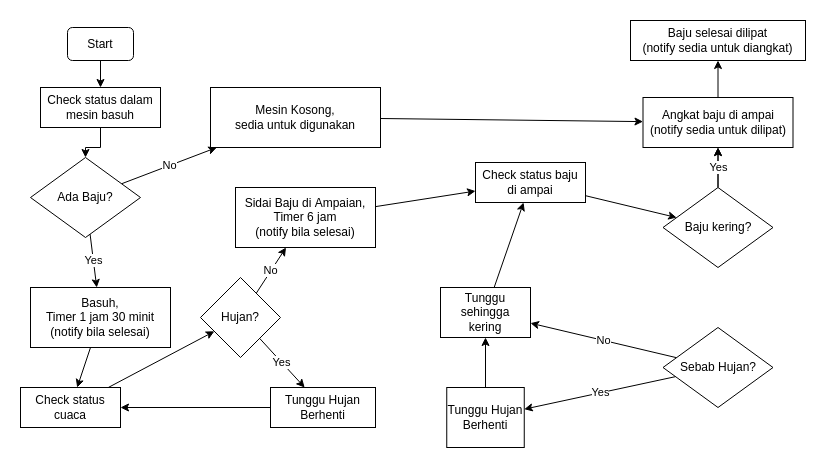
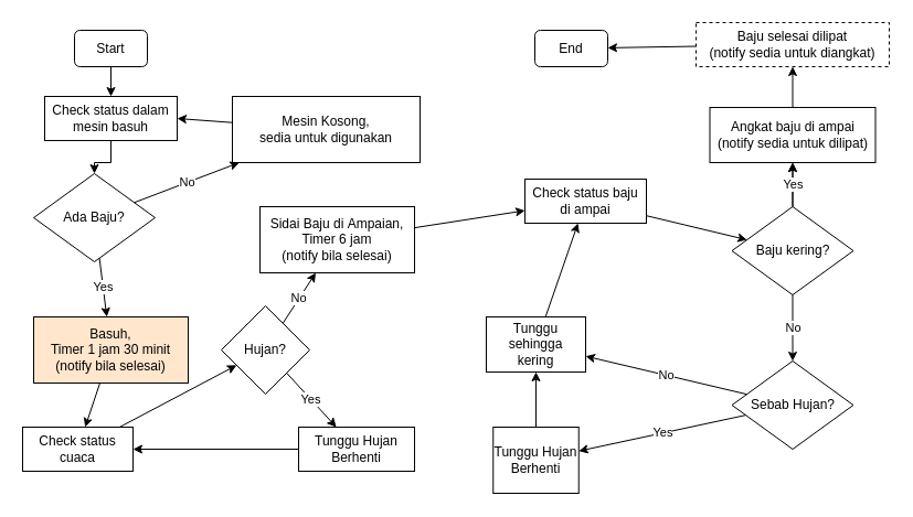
  <mxCell id="0" />
  <mxCell id="1" parent="0" />
  <mxCell id="2" value="" style="edgeStyle=orthogonalEdgeStyle;rounded=0;orthogonalLoop=1;jettySize=auto;html=1;" edge="1" parent="1" source="3" target="6"><mxGeometry relative="1" as="geometry" /></mxCell>
  <mxCell id="3" value="Start" style="rounded=1;whiteSpace=wrap;html=1;" parent="1" vertex="1"><mxGeometry x="67" y="27" width="66" height="33" as="geometry" /></mxCell>
+ <mxCell id="4" value="End" style="rounded=1;whiteSpace=wrap;html=1;" parent="1" vertex="1"><mxGeometry x="484" y="27" width="66" height="33" as="geometry" /></mxCell>
  <mxCell id="5" value="" style="edgeStyle=orthogonalEdgeStyle;rounded=0;orthogonalLoop=1;jettySize=auto;html=1;" edge="1" parent="1" source="6" target="13"><mxGeometry relative="1" as="geometry" /></mxCell>
  <mxCell id="6" value="Check status dalam mesin basuh" style="rounded=0;whiteSpace=wrap;html=1;strokeWidth=1;" vertex="1" parent="1"><mxGeometry x="40" y="87" width="120" height="40" as="geometry" /></mxCell>
  <mxCell id="7" value="" style="edgeStyle=none;rounded=0;orthogonalLoop=1;jettySize=auto;html=1;" edge="1" parent="1" source="8" target="34"><mxGeometry relative="1" as="geometry" /></mxCell>
- <mxCell id="8" value="Basuh,&lt;br&gt;Timer 1 jam 30 minit&lt;br&gt;(notify bila selesai)" style="rounded=0;whiteSpace=wrap;html=1;strokeWidth=1;" vertex="1" parent="1"><mxGeometry x="30" y="287" width="140" height="60" as="geometry" /></mxCell>
+ <mxCell id="8" value="Basuh,&lt;br&gt;Timer 1 jam 30 minit&lt;br&gt;(notify bila selesai)" style="rounded=0;whiteSpace=wrap;html=1;strokeWidth=1;fillColor=#ffe6cc;" vertex="1" parent="1"><mxGeometry x="30" y="287" width="140" height="60" as="geometry" /></mxCell>
  <mxCell id="9" value="" style="edgeStyle=none;rounded=0;orthogonalLoop=1;jettySize=auto;html=1;" edge="1" parent="1" source="10" target="27"><mxGeometry relative="1" as="geometry" /></mxCell>
  <mxCell id="10" value="Check status baju&lt;br&gt;di ampai" style="rounded=0;whiteSpace=wrap;html=1;strokeWidth=1;" vertex="1" parent="1"><mxGeometry x="475" y="162" width="110" height="40" as="geometry" /></mxCell>
  <mxCell id="11" value="Yes" style="edgeStyle=none;rounded=0;orthogonalLoop=1;jettySize=auto;html=1;" edge="1" parent="1" source="13" target="8"><mxGeometry relative="1" as="geometry" /></mxCell>
  <mxCell id="12" value="No" style="edgeStyle=none;rounded=0;orthogonalLoop=1;jettySize=auto;html=1;" edge="1" parent="1" source="13" target="15"><mxGeometry relative="1" as="geometry" /></mxCell>
  <mxCell id="13" value="Ada Baju?" style="rhombus;whiteSpace=wrap;html=1;rounded=0;strokeWidth=1;" vertex="1" parent="1"><mxGeometry x="30" y="157" width="110" height="80" as="geometry" /></mxCell>
- <mxCell id="14" value="" style="edgeStyle=none;rounded=0;orthogonalLoop=1;jettySize=auto;html=1;" edge="1" parent="1" source="15" target="21"><mxGeometry relative="1" as="geometry"><mxPoint x="265" y="87" as="targetPoint" /></mxGeometry></mxCell>
+ <mxCell id="14" value="" style="edgeStyle=none;rounded=0;orthogonalLoop=1;jettySize=auto;html=1;entryX=1;entryY=0.5;entryDx=0;entryDy=0;" edge="1" parent="1" source="15" target="6"><mxGeometry relative="1" as="geometry"><mxPoint x="265" y="87" as="targetPoint" /></mxGeometry></mxCell>
  <mxCell id="15" value="Mesin Kosong,&lt;br&gt;sedia untuk digunakan" style="whiteSpace=wrap;html=1;rounded=0;strokeWidth=1;" vertex="1" parent="1"><mxGeometry x="210" y="87" width="170" height="60" as="geometry" /></mxCell>
  <mxCell id="16" value="" style="edgeStyle=none;rounded=0;orthogonalLoop=1;jettySize=auto;html=1;" edge="1" parent="1" source="17" target="10"><mxGeometry relative="1" as="geometry" /></mxCell>
  <mxCell id="17" value="Sidai Baju di&amp;nbsp;Ampaian,&lt;br&gt;Timer 6 jam&lt;br&gt;(notify bila selesai)" style="rounded=0;whiteSpace=wrap;html=1;strokeWidth=1;" vertex="1" parent="1"><mxGeometry x="235" y="187" width="140" height="60" as="geometry" /></mxCell>
  <mxCell id="18" value="Ya" style="edgeStyle=none;rounded=0;orthogonalLoop=1;jettySize=auto;html=1;" edge="1" parent="1" source="27" target="21"><mxGeometry relative="1" as="geometry" /></mxCell>
  <mxCell id="19" value="Yes" style="edgeStyle=none;rounded=0;orthogonalLoop=1;jettySize=auto;html=1;" edge="1" parent="1" source="27" target="21"><mxGeometry relative="1" as="geometry" /></mxCell>
  <mxCell id="20" value="" style="edgeStyle=none;rounded=0;orthogonalLoop=1;jettySize=auto;html=1;" edge="1" parent="1" source="21" target="25"><mxGeometry relative="1" as="geometry" /></mxCell>
  <mxCell id="21" value="Angkat baju di ampai&lt;br&gt;(notify sedia untuk dilipat)" style="whiteSpace=wrap;html=1;rounded=0;strokeWidth=1;" vertex="1" parent="1"><mxGeometry x="642.5" y="97" width="150" height="50" as="geometry" /></mxCell>
  <mxCell id="22" value="" style="edgeStyle=none;rounded=0;orthogonalLoop=1;jettySize=auto;html=1;" edge="1" parent="1" source="23" target="10"><mxGeometry relative="1" as="geometry" /></mxCell>
  <mxCell id="23" value="Tunggu sehingga&lt;br&gt;kering" style="whiteSpace=wrap;html=1;rounded=0;strokeWidth=1;" vertex="1" parent="1"><mxGeometry x="440" y="287" width="90" height="50" as="geometry" /></mxCell>
- <mxCell id="25" value="Baju selesai dilipat&lt;br&gt;(notify sedia untuk diangkat)" style="whiteSpace=wrap;html=1;rounded=0;strokeWidth=1;" vertex="1" parent="1"><mxGeometry x="630" y="20" width="175" height="40" as="geometry" /></mxCell>
+ <mxCell id="24" value="" style="edgeStyle=none;rounded=0;orthogonalLoop=1;jettySize=auto;html=1;" edge="1" parent="1" source="25" target="4"><mxGeometry relative="1" as="geometry" /></mxCell>
+ <mxCell id="25" value="Baju selesai dilipat&lt;br&gt;(notify sedia untuk diangkat)" style="whiteSpace=wrap;html=1;rounded=0;strokeWidth=1;dashed=1;" vertex="1" parent="1"><mxGeometry x="630" y="20" width="175" height="40" as="geometry" /></mxCell>
+ <mxCell id="26" value="No" style="edgeStyle=none;rounded=0;orthogonalLoop=1;jettySize=auto;html=1;" edge="1" parent="1" source="27" target="30"><mxGeometry relative="1" as="geometry" /></mxCell>
  <mxCell id="27" value="Baju kering?" style="rhombus;whiteSpace=wrap;html=1;rounded=0;strokeWidth=1;" vertex="1" parent="1"><mxGeometry x="662.5" y="187" width="110" height="80" as="geometry" /></mxCell>
  <mxCell id="28" value="No" style="edgeStyle=none;rounded=0;orthogonalLoop=1;jettySize=auto;html=1;" edge="1" parent="1" source="30" target="23"><mxGeometry relative="1" as="geometry"><mxPoint x="587.5" y="377.526" as="targetPoint" /></mxGeometry></mxCell>
  <mxCell id="29" value="Yes" style="edgeStyle=none;rounded=0;orthogonalLoop=1;jettySize=auto;html=1;" edge="1" parent="1" source="30" target="32"><mxGeometry relative="1" as="geometry" /></mxCell>
  <mxCell id="30" value="Sebab Hujan?" style="rhombus;whiteSpace=wrap;html=1;rounded=0;strokeWidth=1;" vertex="1" parent="1"><mxGeometry x="662.5" y="327" width="110" height="80" as="geometry" /></mxCell>
  <mxCell id="31" value="" style="edgeStyle=none;rounded=0;orthogonalLoop=1;jettySize=auto;html=1;" edge="1" parent="1" source="32" target="23"><mxGeometry relative="1" as="geometry" /></mxCell>
  <mxCell id="32" value="Tunggu Hujan Berhenti" style="whiteSpace=wrap;html=1;rounded=0;strokeWidth=1;" vertex="1" parent="1"><mxGeometry x="446.25" y="387" width="77.5" height="60" as="geometry" /></mxCell>
  <mxCell id="33" value="" style="edgeStyle=none;rounded=0;orthogonalLoop=1;jettySize=auto;html=1;" edge="1" parent="1" source="34" target="37"><mxGeometry relative="1" as="geometry" /></mxCell>
  <mxCell id="34" value="Check status cuaca" style="rounded=0;whiteSpace=wrap;html=1;strokeWidth=1;" vertex="1" parent="1"><mxGeometry x="20" y="387" width="100" height="40" as="geometry" /></mxCell>
  <mxCell id="35" value="No" style="edgeStyle=none;rounded=0;orthogonalLoop=1;jettySize=auto;html=1;" edge="1" parent="1" source="37" target="17"><mxGeometry relative="1" as="geometry" /></mxCell>
  <mxCell id="36" value="Yes" style="edgeStyle=none;rounded=0;orthogonalLoop=1;jettySize=auto;html=1;" edge="1" parent="1" source="37" target="39"><mxGeometry relative="1" as="geometry" /></mxCell>
  <mxCell id="37" value="Hujan?" style="rhombus;whiteSpace=wrap;html=1;rounded=0;strokeWidth=1;" vertex="1" parent="1"><mxGeometry x="200" y="277" width="80" height="80" as="geometry" /></mxCell>
  <mxCell id="38" value="" style="edgeStyle=none;rounded=0;orthogonalLoop=1;jettySize=auto;html=1;" edge="1" parent="1" source="39" target="34"><mxGeometry relative="1" as="geometry" /></mxCell>
  <mxCell id="39" value="Tunggu Hujan Berhenti" style="whiteSpace=wrap;html=1;rounded=0;strokeWidth=1;" vertex="1" parent="1"><mxGeometry x="270" y="387" width="105" height="40" as="geometry" /></mxCell>
